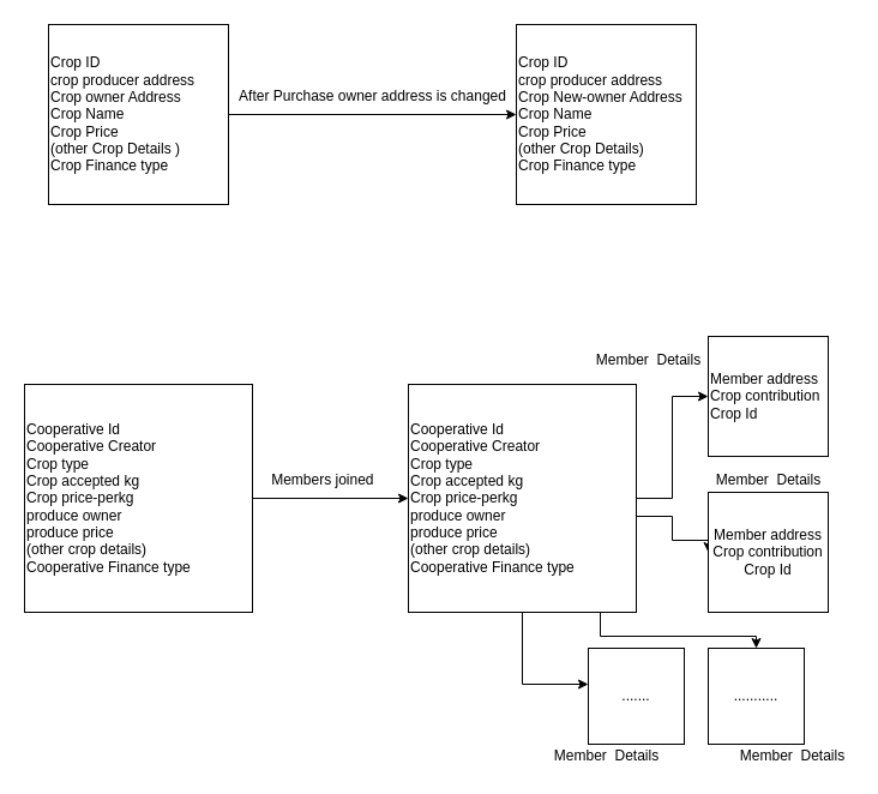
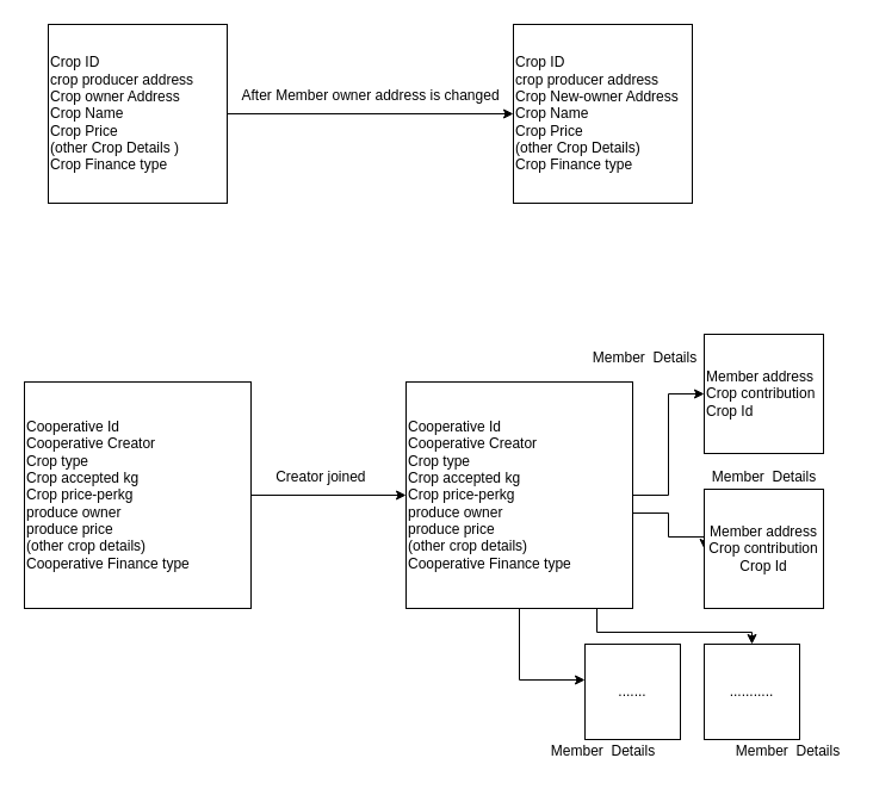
  <mxCell id="0" />
  <mxCell id="1" parent="0" />
  <mxCell id="2" value="" style="edgeStyle=orthogonalEdgeStyle;rounded=0;orthogonalLoop=1;jettySize=auto;html=1;" edge="1" parent="1" source="3" target="4"><mxGeometry relative="1" as="geometry" /></mxCell>
  <mxCell id="3" value="Crop ID&lt;br&gt;crop producer address&lt;br&gt;Crop owner Address&lt;br&gt;Crop Name&lt;br&gt;Crop Price&amp;nbsp;&lt;br&gt;(other Crop Details )&lt;br&gt;Crop Finance type" style="whiteSpace=wrap;html=1;aspect=fixed;align=left;" vertex="1" parent="1"><mxGeometry x="40" y="20" width="150" height="150" as="geometry" /></mxCell>
  <mxCell id="4" value="Crop ID&lt;br&gt;crop producer address&lt;br&gt;Crop New-owner Address&lt;br&gt;Crop Name&lt;br&gt;Crop Price&amp;nbsp;&lt;br&gt;(other Crop Details)&amp;nbsp;&lt;br&gt;Crop Finance type" style="whiteSpace=wrap;html=1;aspect=fixed;align=left;" vertex="1" parent="1"><mxGeometry x="430" y="20" width="150" height="150" as="geometry" /></mxCell>
- <mxCell id="5" value="After Purchase owner address is changed" style="text;html=1;align=center;verticalAlign=middle;resizable=0;points=[];autosize=1;" vertex="1" parent="1"><mxGeometry x="190" y="70" width="240" height="20" as="geometry" /></mxCell>
+ <mxCell id="5" value="After Member owner address is changed" style="text;html=1;align=center;verticalAlign=middle;resizable=0;points=[];autosize=1;" vertex="1" parent="1"><mxGeometry x="190" y="70" width="240" height="20" as="geometry" /></mxCell>
  <mxCell id="6" value="" style="edgeStyle=orthogonalEdgeStyle;rounded=0;orthogonalLoop=1;jettySize=auto;html=1;" edge="1" parent="1" source="7" target="12"><mxGeometry relative="1" as="geometry" /></mxCell>
  <mxCell id="7" value="Cooperative Id&lt;br&gt;Cooperative Creator&lt;br&gt;Crop type&lt;br&gt;Crop accepted kg&lt;br&gt;Crop price-perkg&lt;br&gt;produce owner&lt;br&gt;produce price&lt;br&gt;(other crop details)&lt;br&gt;Cooperative Finance type" style="whiteSpace=wrap;html=1;aspect=fixed;align=left;" vertex="1" parent="1"><mxGeometry x="20" y="320" width="190" height="190" as="geometry" /></mxCell>
  <mxCell id="8" style="edgeStyle=orthogonalEdgeStyle;rounded=0;orthogonalLoop=1;jettySize=auto;html=1;entryX=0;entryY=0.5;entryDx=0;entryDy=0;" edge="1" parent="1" source="12" target="14"><mxGeometry relative="1" as="geometry" /></mxCell>
  <mxCell id="9" style="edgeStyle=orthogonalEdgeStyle;rounded=0;orthogonalLoop=1;jettySize=auto;html=1;entryX=0;entryY=0.5;entryDx=0;entryDy=0;" edge="1" parent="1" source="12" target="15"><mxGeometry relative="1" as="geometry"><Array as="points"><mxPoint x="560" y="430" /><mxPoint x="560" y="450" /></Array></mxGeometry></mxCell>
  <mxCell id="10" style="edgeStyle=orthogonalEdgeStyle;rounded=0;orthogonalLoop=1;jettySize=auto;html=1;" edge="1" parent="1" source="12" target="16"><mxGeometry relative="1" as="geometry"><Array as="points"><mxPoint x="500" y="530" /><mxPoint x="630" y="530" /></Array></mxGeometry></mxCell>
  <mxCell id="11" style="edgeStyle=orthogonalEdgeStyle;rounded=0;orthogonalLoop=1;jettySize=auto;html=1;" edge="1" parent="1" source="12" target="17"><mxGeometry relative="1" as="geometry"><Array as="points"><mxPoint x="435" y="570" /></Array></mxGeometry></mxCell>
  <mxCell id="12" value="Cooperative Id&lt;br&gt;Cooperative Creator&lt;br&gt;Crop type&lt;br&gt;Crop accepted kg&lt;br&gt;Crop price-perkg&lt;br&gt;produce owner&lt;br&gt;produce price&lt;br&gt;(other crop details)&lt;br&gt;Cooperative Finance type" style="whiteSpace=wrap;html=1;aspect=fixed;align=left;" vertex="1" parent="1"><mxGeometry x="340" y="320" width="190" height="190" as="geometry" /></mxCell>
- <mxCell id="13" value="Members joined&amp;nbsp;" style="text;html=1;align=center;verticalAlign=middle;resizable=0;points=[];autosize=1;" vertex="1" parent="1"><mxGeometry x="220" y="390" width="100" height="20" as="geometry" /></mxCell>
+ <mxCell id="13" value="Creator joined&amp;nbsp;" style="text;html=1;align=center;verticalAlign=middle;resizable=0;points=[];autosize=1;" vertex="1" parent="1"><mxGeometry x="220" y="390" width="100" height="20" as="geometry" /></mxCell>
  <mxCell id="14" value="Member address&lt;br&gt;Crop contribution&lt;br&gt;Crop Id" style="whiteSpace=wrap;html=1;aspect=fixed;align=left;" vertex="1" parent="1"><mxGeometry x="590" y="280" width="100" height="100" as="geometry" /></mxCell>
  <mxCell id="15" value="&lt;span style=&quot;text-align: left&quot;&gt;Member address&lt;/span&gt;&lt;br style=&quot;text-align: left&quot;&gt;&lt;span style=&quot;text-align: left&quot;&gt;Crop contribution&lt;/span&gt;&lt;br style=&quot;text-align: left&quot;&gt;&lt;span style=&quot;text-align: left&quot;&gt;Crop Id&lt;/span&gt;" style="whiteSpace=wrap;html=1;aspect=fixed;" vertex="1" parent="1"><mxGeometry x="590" y="410" width="100" height="100" as="geometry" /></mxCell>
  <mxCell id="16" value="..........." style="whiteSpace=wrap;html=1;aspect=fixed;" vertex="1" parent="1"><mxGeometry x="590" y="540" width="80" height="80" as="geometry" /></mxCell>
  <mxCell id="17" value="......." style="whiteSpace=wrap;html=1;aspect=fixed;" vertex="1" parent="1"><mxGeometry x="490" y="540" width="80" height="80" as="geometry" /></mxCell>
  <mxCell id="18" value="Member&amp;nbsp; Details" style="text;html=1;align=center;verticalAlign=middle;resizable=0;points=[];autosize=1;" vertex="1" parent="1"><mxGeometry x="610" y="620" width="100" height="20" as="geometry" /></mxCell>
  <mxCell id="19" value="Member&amp;nbsp; Details" style="text;html=1;align=center;verticalAlign=middle;resizable=0;points=[];autosize=1;" vertex="1" parent="1"><mxGeometry x="590" y="390" width="100" height="20" as="geometry" /></mxCell>
  <mxCell id="20" value="Member&amp;nbsp; Details" style="text;html=1;align=center;verticalAlign=middle;resizable=0;points=[];autosize=1;" vertex="1" parent="1"><mxGeometry x="455" y="620" width="100" height="20" as="geometry" /></mxCell>
  <mxCell id="21" value="Member&amp;nbsp; Details" style="text;html=1;align=center;verticalAlign=middle;resizable=0;points=[];autosize=1;" vertex="1" parent="1"><mxGeometry x="490" y="290" width="100" height="20" as="geometry" /></mxCell>
